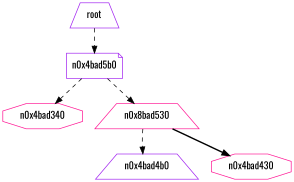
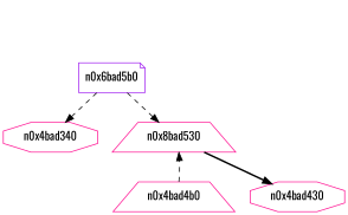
  digraph {
    fontname=Oswald
    node [color=purple fontname=Oswald shape=trapezium]
    edge [fontname=Oswald style=dashed]
-   n1 [label=root]
-   n0x4bad5b0 [shape=note]
+   n0x4bad5b0 [shape=note label=n0x6bad5b0]
    n3 [color=deeppink label=n0x4bad340 shape=octagon]
    n4 [color=deeppink label=n0x8bad530]
-   n0x4bad4b0
+   n0x4bad4b0 [color=deeppink]
    n0x4bad430 [color=deeppink shape=octagon]
-   n1 -> n0x4bad5b0
    n0x4bad5b0 -> n3
    n0x4bad5b0 -> n4
-   n4 -> n0x4bad4b0
+   n0x4bad4b0 -> n4
    n4 -> n0x4bad430 [style=bold]
  }
